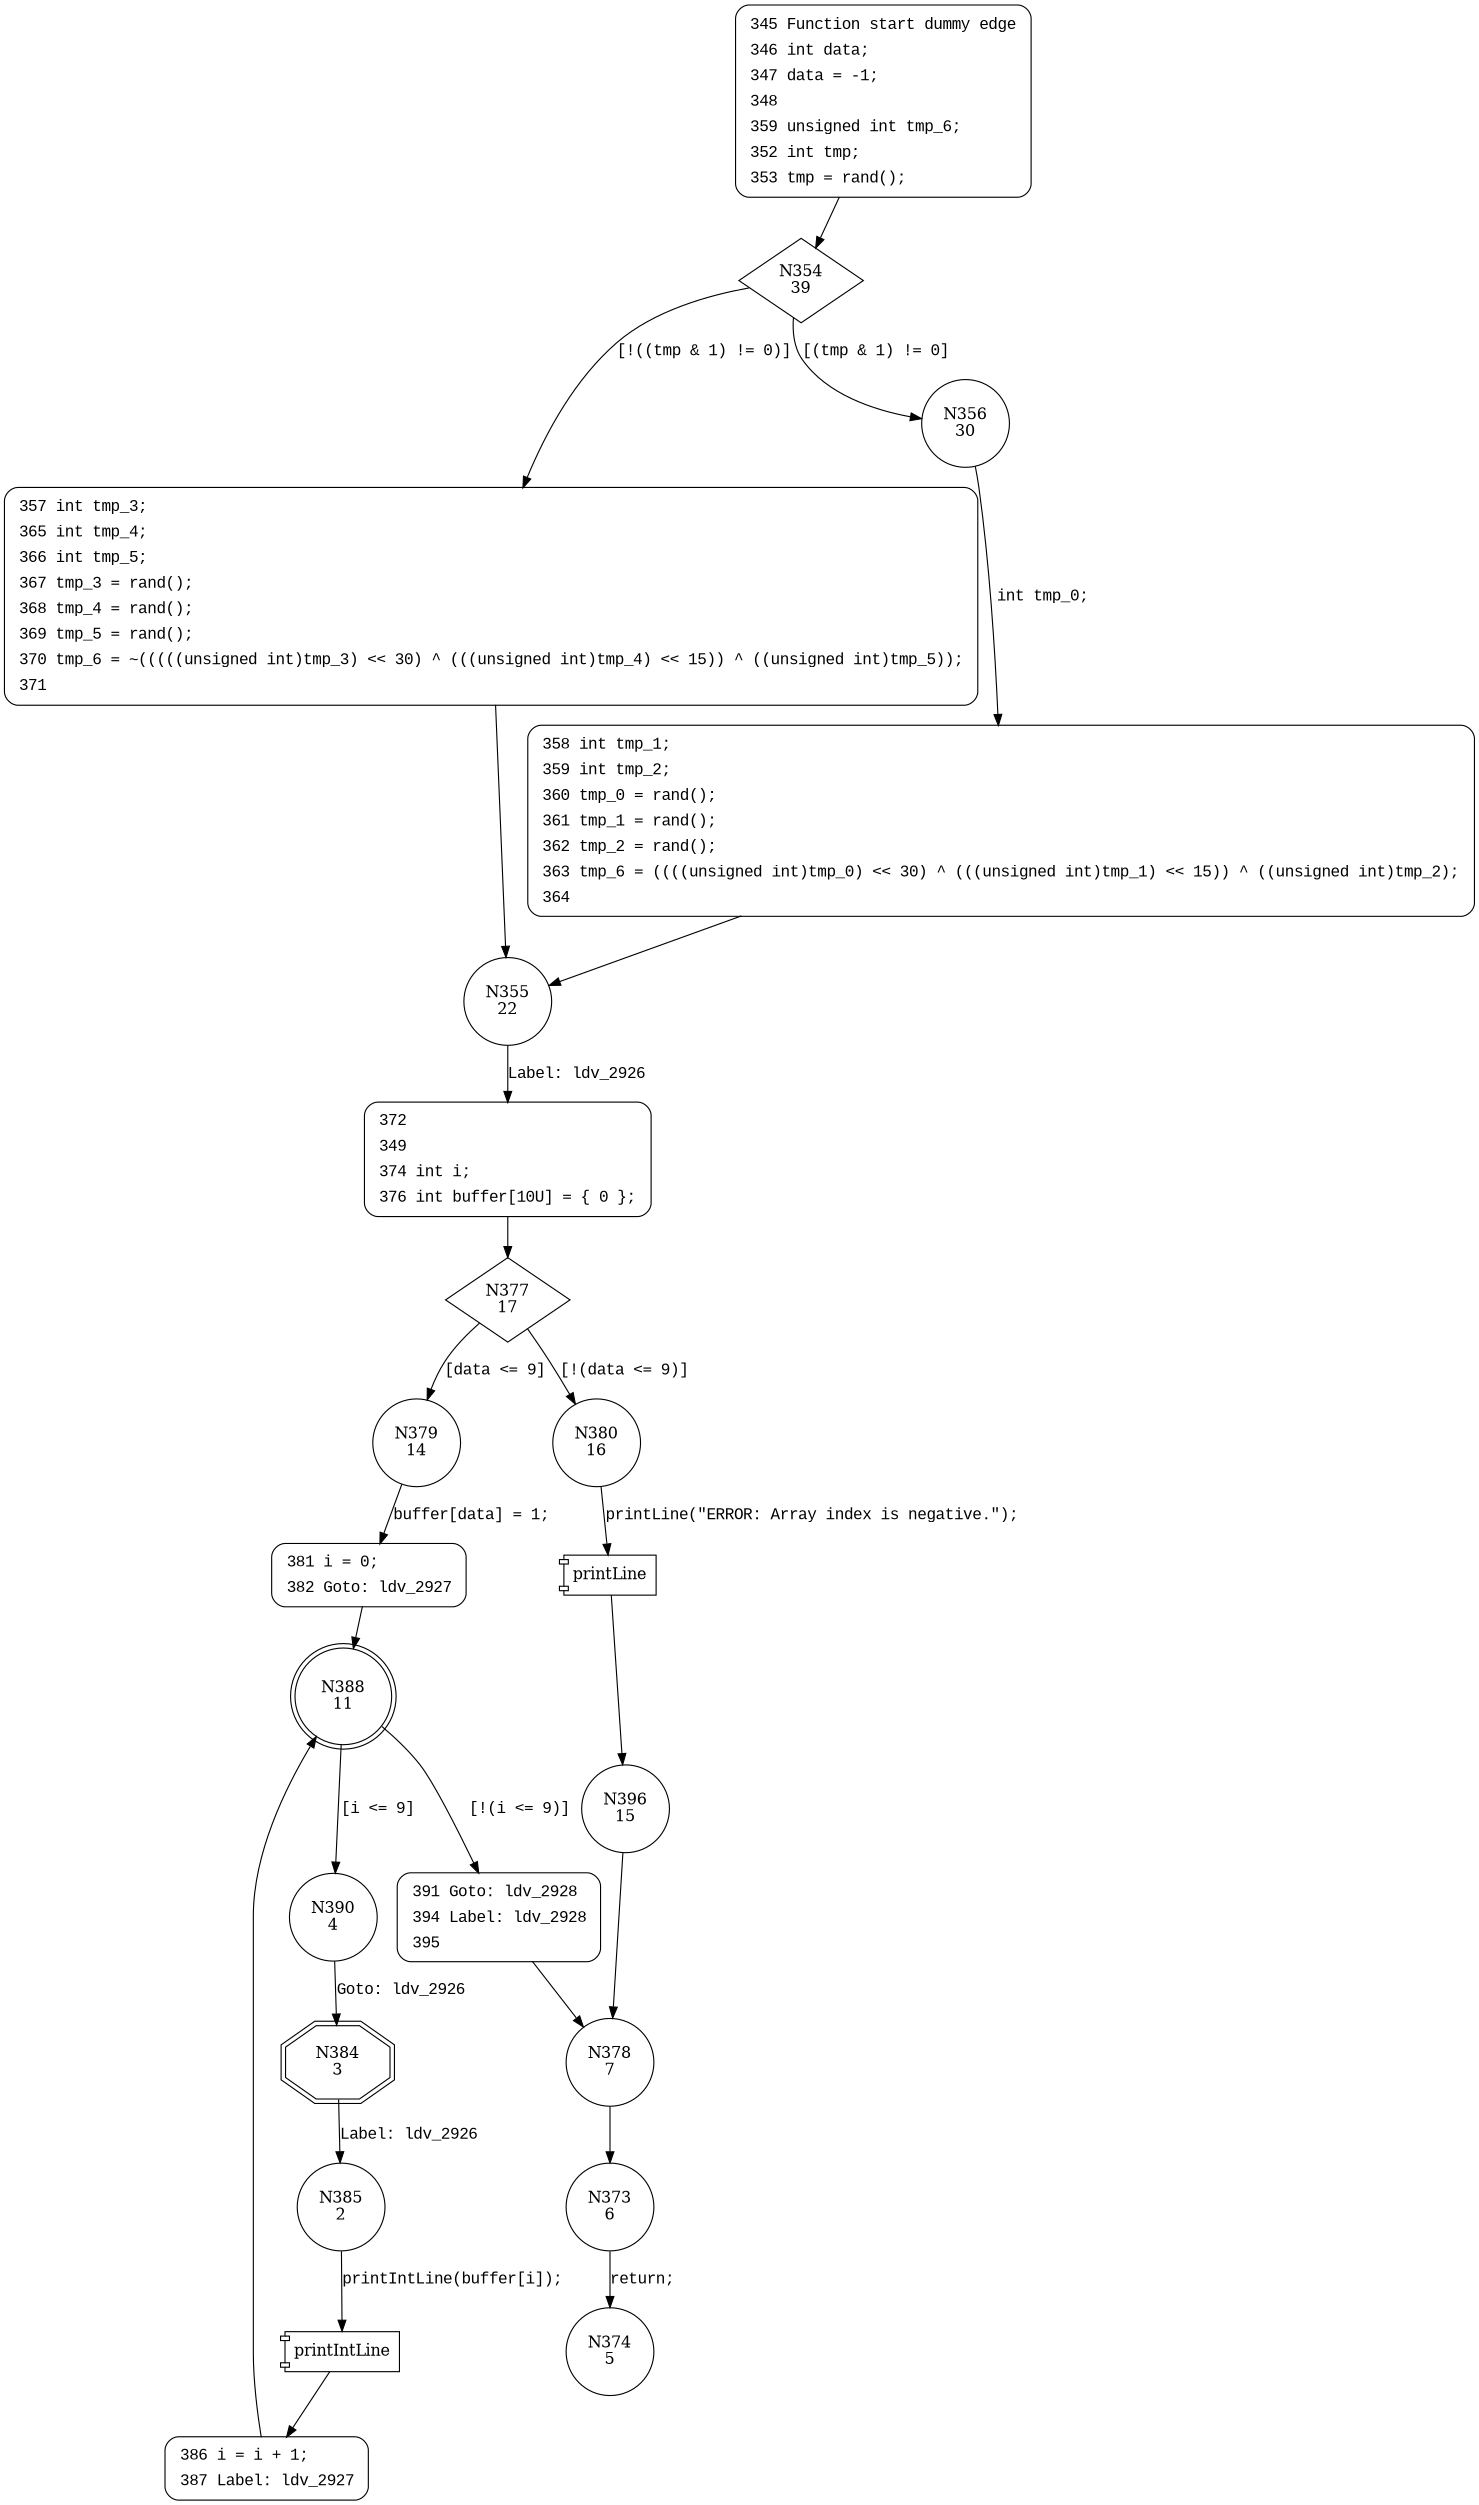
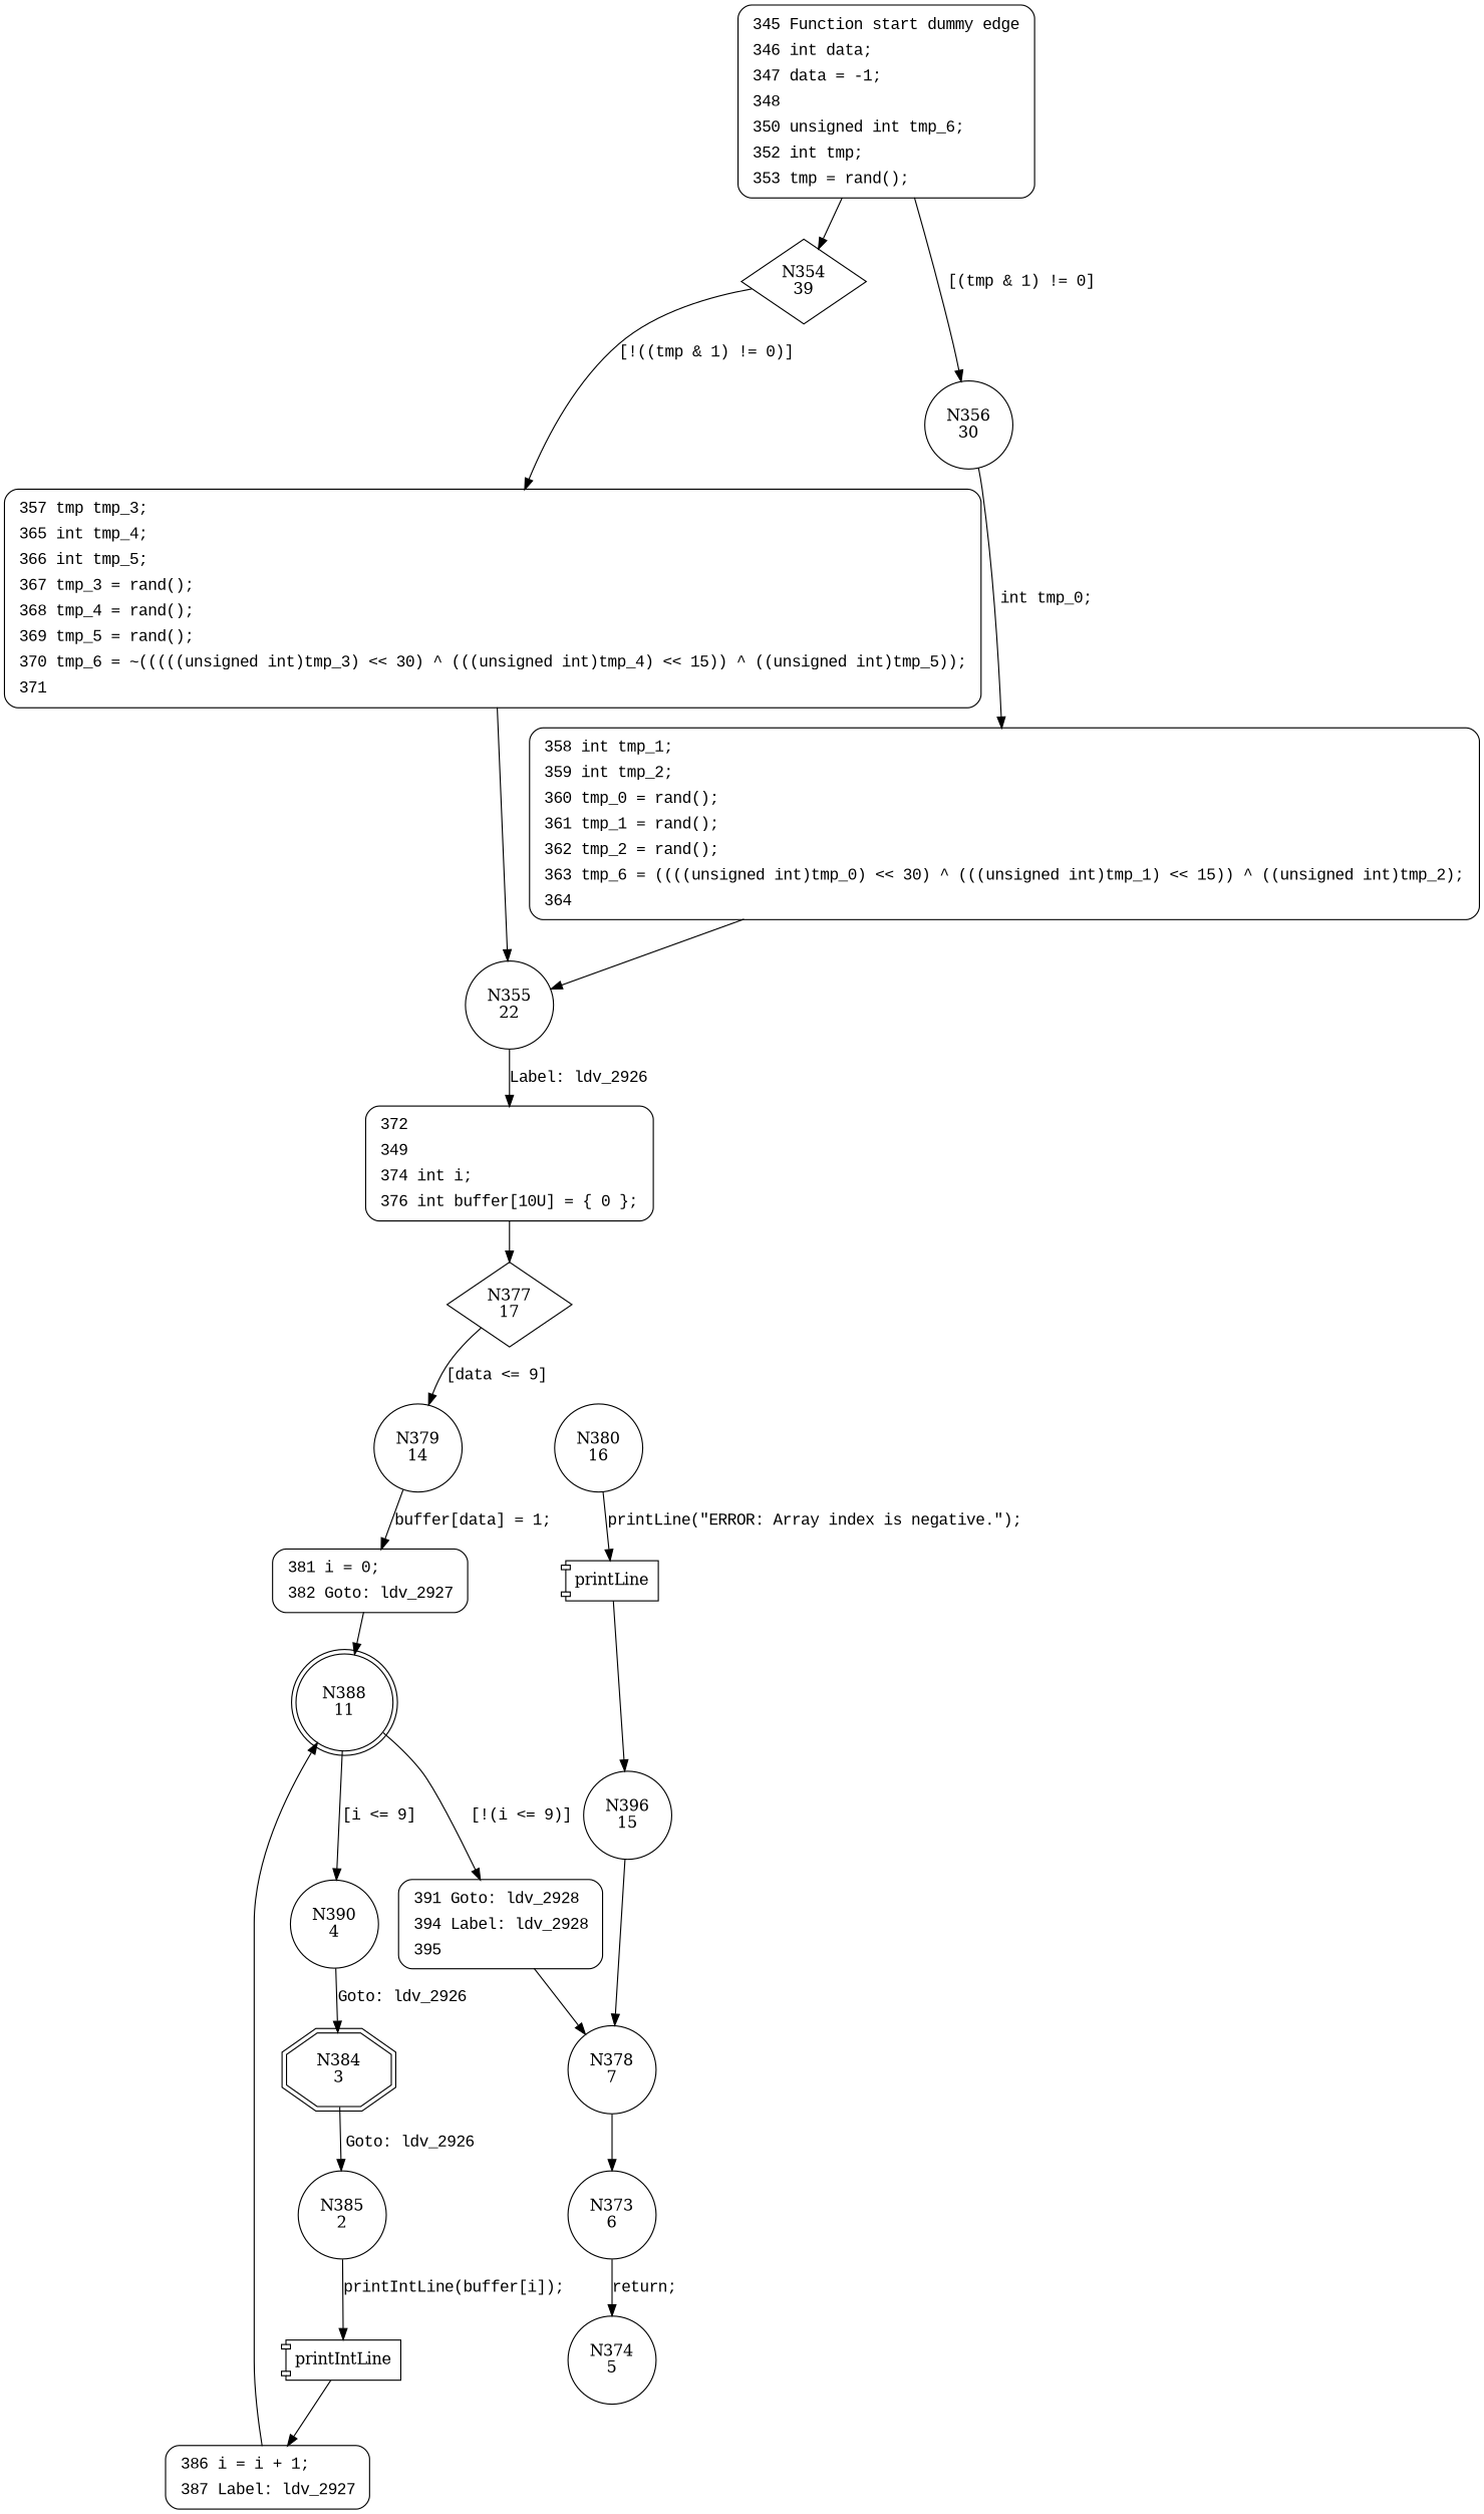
  digraph {
    node [shape=circle]
    edge [fontname="Courier New"]
    n1 [label="N354\n39" shape=diamond]
    n2 [label="N356\n30"]
-   n3 [fillcolor=white fontname="Courier New" label=<<table border="0" cellborder="0" cellpadding="3" bgcolor="white"><tr><td align="right">357</td><td align="left">int tmp_3;</td></tr><tr><td align="right">365</td><td align="left">int tmp_4;</td></tr><tr><td align="right">366</td><td align="left">int tmp_5;</td></tr><tr><td align="right">367</td><td align="left">tmp_3 = rand();</td></tr><tr><td align="right">368</td><td align="left">tmp_4 = rand();</td></tr><tr><td align="right">369</td><td align="left">tmp_5 = rand();</td></tr><tr><td align="right">370</td><td align="left">tmp_6 = ~(((((unsigned int)tmp_3) &lt;&lt; 30) ^ (((unsigned int)tmp_4) &lt;&lt; 15)) ^ ((unsigned int)tmp_5));</td></tr><tr><td align="right">371</td><td align="left"></td></tr></table>> penwidth=1 shape=Mrecord style="filled,bold"]
+   n3 [fillcolor=white fontname="Courier New" label=<<table border="0" cellborder="0" cellpadding="3" bgcolor="white"><tr><td align="right">357</td><td align="left">tmp tmp_3;</td></tr><tr><td align="right">365</td><td align="left">int tmp_4;</td></tr><tr><td align="right">366</td><td align="left">int tmp_5;</td></tr><tr><td align="right">367</td><td align="left">tmp_3 = rand();</td></tr><tr><td align="right">368</td><td align="left">tmp_4 = rand();</td></tr><tr><td align="right">369</td><td align="left">tmp_5 = rand();</td></tr><tr><td align="right">370</td><td align="left">tmp_6 = ~(((((unsigned int)tmp_3) &lt;&lt; 30) ^ (((unsigned int)tmp_4) &lt;&lt; 15)) ^ ((unsigned int)tmp_5));</td></tr><tr><td align="right">371</td><td align="left"></td></tr></table>> penwidth=1 shape=Mrecord style="filled,bold"]
    n4 [fillcolor=white fontname="Courier New" label=<<table border="0" cellborder="0" cellpadding="3" bgcolor="white"><tr><td align="right">358</td><td align="left">int tmp_1;</td></tr><tr><td align="right">359</td><td align="left">int tmp_2;</td></tr><tr><td align="right">360</td><td align="left">tmp_0 = rand();</td></tr><tr><td align="right">361</td><td align="left">tmp_1 = rand();</td></tr><tr><td align="right">362</td><td align="left">tmp_2 = rand();</td></tr><tr><td align="right">363</td><td align="left">tmp_6 = ((((unsigned int)tmp_0) &lt;&lt; 30) ^ (((unsigned int)tmp_1) &lt;&lt; 15)) ^ ((unsigned int)tmp_2);</td></tr><tr><td align="right">364</td><td align="left"></td></tr></table>> penwidth=1 shape=Mrecord style="filled,bold"]
    n5 [label="N355\n22"]
    n6 [fillcolor=white fontname="Courier New" label=<<table border="0" cellborder="0" cellpadding="3" bgcolor="white"><tr><td align="right">372</td><td align="left"></td></tr><tr><td align="right">349</td><td align="left"></td></tr><tr><td align="right">374</td><td align="left">int i;</td></tr><tr><td align="right">376</td><td align="left">int buffer[10U] = &#123; 0 &#125;;</td></tr></table>> penwidth=1 shape=Mrecord style="filled,bold"]
    n7 [label="N377\n17" shape=diamond]
    n8 [label="N379\n14"]
    n9 [label="N380\n16"]
    n10 [fillcolor=white fontname="Courier New" label=<<table border="0" cellborder="0" cellpadding="3" bgcolor="white"><tr><td align="right">381</td><td align="left">i = 0;</td></tr><tr><td align="right">382</td><td align="left">Goto: ldv_2927</td></tr></table>> penwidth=1 shape=Mrecord style="filled,bold"]
    n11 [label=printLine shape=component]
    n12 [label="N388\n11" shape=doublecircle]
    n13 [label="N396\n15"]
    n14 [label="N378\n7"]
    n15 [label="N373\n6"]
    n16 [label="N374\n5"]
    n17 [label="N390\n4"]
    n18 [fillcolor=white fontname="Courier New" label=<<table border="0" cellborder="0" cellpadding="3" bgcolor="white"><tr><td align="right">391</td><td align="left">Goto: ldv_2928</td></tr><tr><td align="right">394</td><td align="left">Label: ldv_2928</td></tr><tr><td align="right">395</td><td align="left"></td></tr></table>> penwidth=1 shape=Mrecord style="filled,bold"]
    n19 [label="N384\n3" shape=doubleoctagon]
    n20 [label="N385\n2"]
    n21 [label=printIntLine shape=component]
    n22 [fillcolor=white fontname="Courier New" label=<<table border="0" cellborder="0" cellpadding="3" bgcolor="white"><tr><td align="right">386</td><td align="left">i = i + 1;</td></tr><tr><td align="right">387</td><td align="left">Label: ldv_2927</td></tr></table>> penwidth=1 shape=Mrecord style="filled,bold"]
-   n23 [fillcolor=white fontname="Courier New" label=<<table border="0" cellborder="0" cellpadding="3" bgcolor="white"><tr><td align="right">345</td><td align="left">Function start dummy edge</td></tr><tr><td align="right">346</td><td align="left">int data;</td></tr><tr><td align="right">347</td><td align="left">data = -1;</td></tr><tr><td align="right">348</td><td align="left"></td></tr><tr><td align="right">359</td><td align="left">unsigned int tmp_6;</td></tr><tr><td align="right">352</td><td align="left">int tmp;</td></tr><tr><td align="right">353</td><td align="left">tmp = rand();</td></tr></table>> penwidth=1 shape=Mrecord style="filled,bold"]
-   n1 -> n2 [label="[(tmp & 1) != 0]"]
+   n23 [fillcolor=white fontname="Courier New" label=<<table border="0" cellborder="0" cellpadding="3" bgcolor="white"><tr><td align="right">345</td><td align="left">Function start dummy edge</td></tr><tr><td align="right">346</td><td align="left">int data;</td></tr><tr><td align="right">347</td><td align="left">data = -1;</td></tr><tr><td align="right">348</td><td align="left"></td></tr><tr><td align="right">350</td><td align="left">unsigned int tmp_6;</td></tr><tr><td align="right">352</td><td align="left">int tmp;</td></tr><tr><td align="right">353</td><td align="left">tmp = rand();</td></tr></table>> penwidth=1 shape=Mrecord style="filled,bold"]
+   n23 -> n2 [label="[(tmp & 1) != 0]"]
    n1 -> n3 [label="[!((tmp & 1) != 0)]"]
    n2 -> n4 [label="int tmp_0;"]
    n3 -> n5 [fontname=""]
    n4 -> n5 [fontname=""]
    n5 -> n6 [label="Label: ldv_2926"]
    n6 -> n7 [fontname=""]
    n7 -> n8 [label="[data <= 9]"]
-   n7 -> n9 [label="[!(data <= 9)]"]
    n8 -> n10 [label="buffer[data] = 1;"]
    n9 -> n11 [label="printLine(\"ERROR: Array index is negative.\");"]
    n10 -> n12 [fontname=""]
    n11 -> n13
    n12 -> n17 [label="[i <= 9]"]
    n12 -> n18 [label="[!(i <= 9)]"]
    n13 -> n14
    n14 -> n15
    n15 -> n16 [label="return;"]
    n17 -> n19 [label="Goto: ldv_2926"]
    n18 -> n14 [fontname=""]
-   n19 -> n20 [label="Label: ldv_2926"]
+   n19 -> n20 [label="Goto: ldv_2926"]
    n20 -> n21 [label="printIntLine(buffer[i]);"]
    n21 -> n22
    n22 -> n12 [fontname=""]
    n23 -> n1 [fontname=""]
  }
